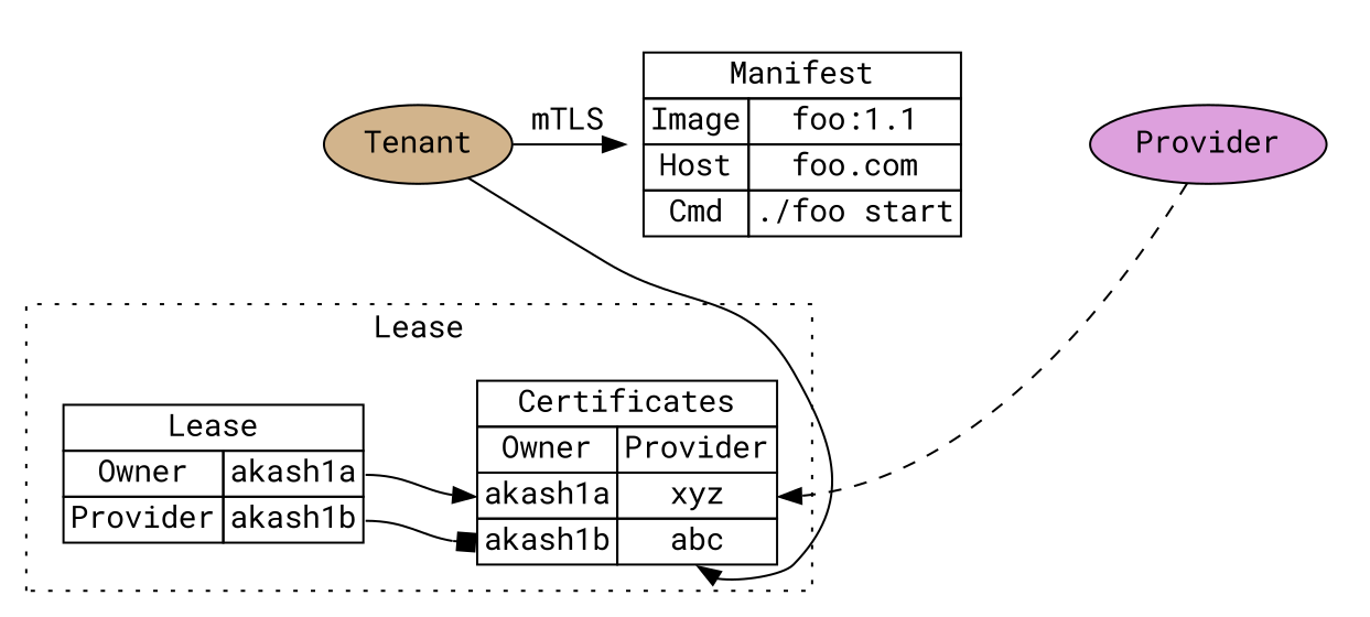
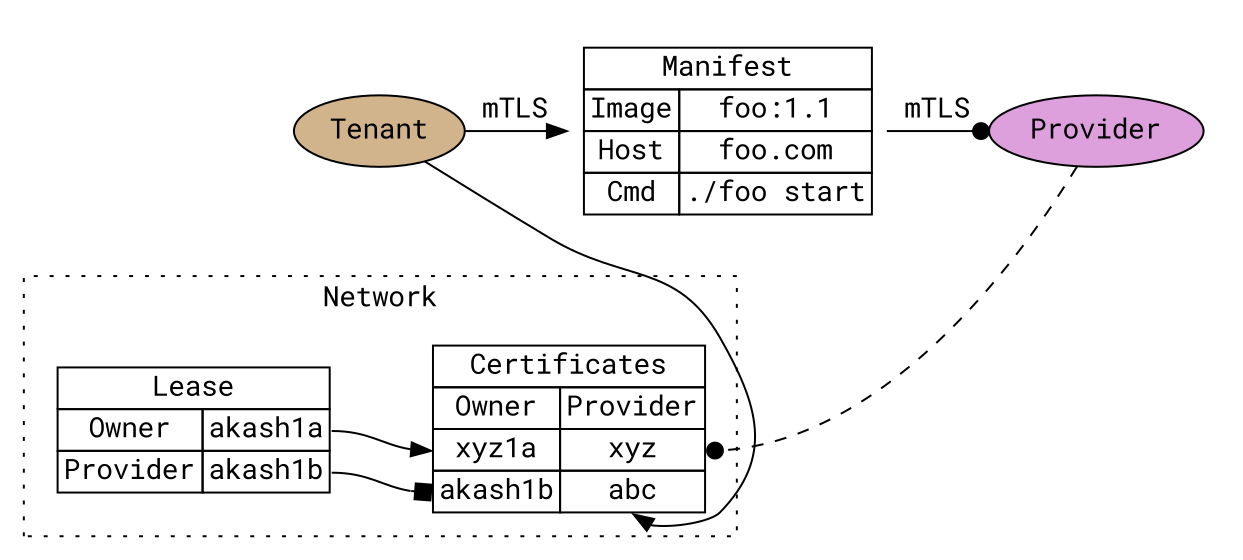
  digraph {
    fontname="Roboto Mono"
    node [fontname="Roboto Mono" shape=plaintext]
    edge [arrowhead=normal fontname="Roboto Mono"]
    n1 [label=<       <TABLE BORDER="0" CELLBORDER="1" CELLSPACING="0"> <TR>         <TD COLSPAN="2">Lease</TD>       </TR><TR>         <TD>Owner</TD><TD PORT="l1">akash1a</TD>       </TR><TR>         <TD>Provider</TD><TD PORT="l2">akash1b</TD>       </TR></TABLE>     >]
-   n2 [label=<       <TABLE BORDER="0" CELLBORDER="1" CELLSPACING="0"> <TR>         <TD COLSPAN="2">Certificates</TD>       </TR><TR>         <TD>Owner</TD><TD>Provider</TD>       </TR><TR>         <TD PORT="o1">akash1a</TD><TD PORT="c1">xyz</TD>       </TR><TR>         <TD PORT="o2">akash1b</TD><TD PORT="c2">abc</TD>       </TR></TABLE>     >]
+   n2 [label=<       <TABLE BORDER="0" CELLBORDER="1" CELLSPACING="0"> <TR>         <TD COLSPAN="2">Certificates</TD>       </TR><TR>         <TD>Owner</TD><TD>Provider</TD>       </TR><TR>         <TD PORT="o1">xyz1a</TD><TD PORT="c1">xyz</TD>       </TR><TR>         <TD PORT="o2">akash1b</TD><TD PORT="c2">abc</TD>       </TR></TABLE>     >]
    n3 [label=<       <TABLE BORDER="0" CELLBORDER="1" CELLSPACING="0"> <TR>         <TD COLSPAN="2">Manifest</TD>       </TR><TR>         <TD>Image</TD><TD>foo:1.1</TD>       </TR><TR>         <TD>Host</TD><TD>foo.com</TD>       </TR><TR>         <TD>Cmd</TD><TD>./foo start</TD>       </TR></TABLE>      >]
    n4 [fillcolor=tan label=Tenant style=filled shape=""]
    n5 [fillcolor=plum label=Provider style=filled shape=""]
    subgraph cluster_1 {
-     label=Lease
+     label=Network
      style=dotted
      subgraph sub_2 {
        label=Network
        rank=same
        style=dotted
        n1
        n2
      }
    }
    subgraph cluster_3 {
      style=invis
      subgraph sub_4 {
        rank=min
        style=invis
        n3
        n4
        n5
      }
    }
    n1 -> n2 [headport=o1 tailport=l1]
    n1 -> n2 [arrowhead=box headport=o2 tailport=l2]
+   n3 -> n5 [arrowhead=dot label=mTLS]
    n4 -> n2 [headport=c2 style=solid]
    n4 -> n3 [label=mTLS]
-   n5 -> n2 [headport=c1 style=dashed]
+   n5 -> n2 [arrowhead=dot headport=c1 style=dashed]
  }
